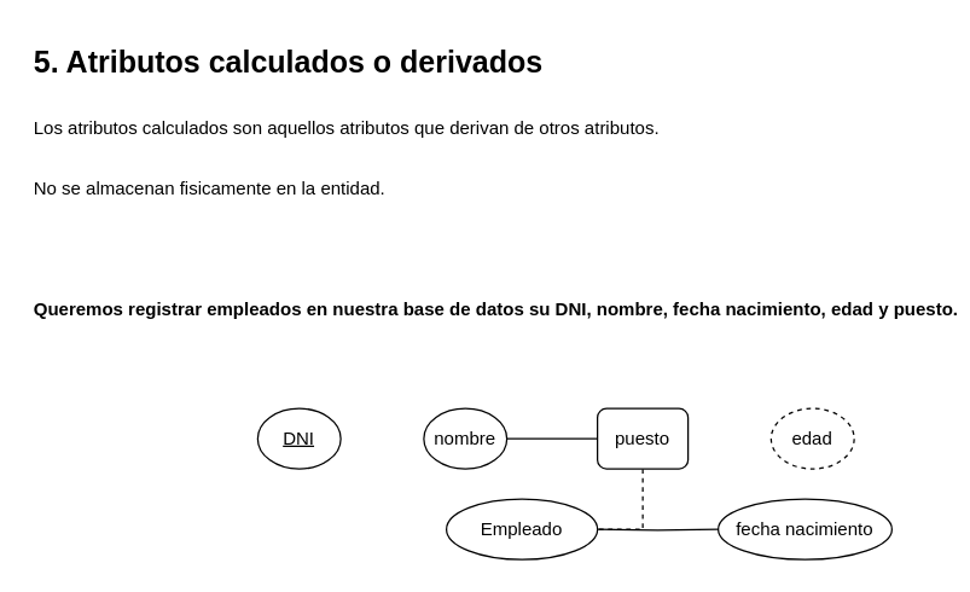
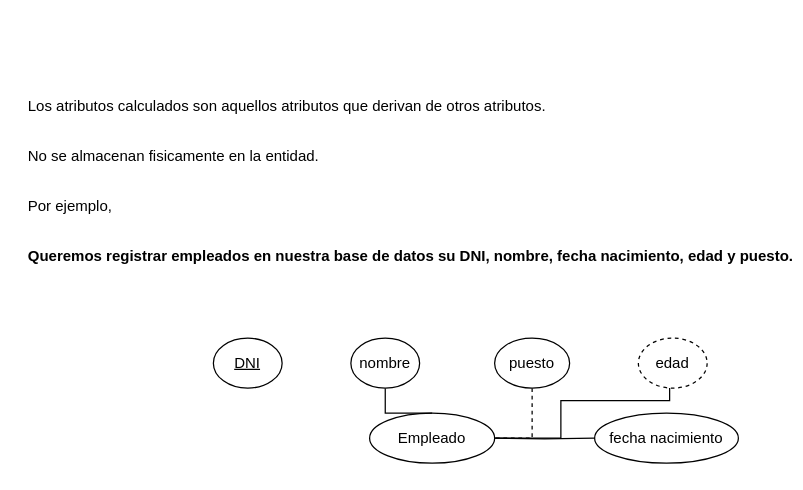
  <mxCell id="0" />
  <mxCell id="1" parent="0" />
- <mxCell id="2" value="&lt;span style=&quot;background-color: initial;&quot;&gt;5. Atributos calculados o derivados&lt;/span&gt;" style="text;html=1;align=left;verticalAlign=middle;resizable=0;points=[];autosize=1;strokeColor=none;fillColor=none;strokeWidth=0;fontSize=20;fontStyle=1" parent="1" vertex="1"><mxGeometry x="20" y="20" width="330" height="40" as="geometry" /></mxCell>
  <mxCell id="3" value="Los atributos calculados son aquellos atributos que derivan de otros atributos." style="text;html=1;align=left;verticalAlign=middle;resizable=0;points=[];autosize=1;strokeColor=none;fillColor=none;" parent="1" vertex="1"><mxGeometry x="20" y="70" width="440" height="30" as="geometry" /></mxCell>
  <mxCell id="4" value="Queremos registrar empleados en nuestra base de datos su DNI, nombre, fecha nacimiento, edad&lt;span style=&quot;background-color: initial;&quot;&gt;&amp;nbsp;&lt;/span&gt;&lt;span style=&quot;background-color: initial;&quot;&gt;y puesto.&lt;/span&gt;" style="text;html=1;align=left;verticalAlign=middle;resizable=0;points=[];autosize=1;strokeColor=none;fillColor=none;fontStyle=1" parent="1" vertex="1"><mxGeometry x="20" y="190" width="600" height="30" as="geometry" /></mxCell>
+ <mxCell id="5" value="Por ejemplo," style="text;html=1;align=left;verticalAlign=middle;resizable=0;points=[];autosize=1;strokeColor=none;fillColor=none;" parent="1" vertex="1"><mxGeometry x="20" y="150" width="90" height="30" as="geometry" /></mxCell>
  <mxCell id="6" value="Empleado" style="ellipse;whiteSpace=wrap;html=1;align=center;" parent="1" vertex="1"><mxGeometry x="295" y="330" width="100" height="40" as="geometry" /></mxCell>
- <mxCell id="7" style="edgeStyle=orthogonalEdgeStyle;rounded=0;orthogonalLoop=1;jettySize=auto;html=1;endArrow=none;endFill=0;" parent="1" source="8" target="11" edge="1"><mxGeometry relative="1" as="geometry" /></mxCell>
+ <mxCell id="7" style="edgeStyle=orthogonalEdgeStyle;rounded=0;orthogonalLoop=1;jettySize=auto;html=1;endArrow=none;endFill=0;" parent="1" source="8" target="6" edge="1"><mxGeometry relative="1" as="geometry" /></mxCell>
  <mxCell id="8" value="nombre" style="ellipse;whiteSpace=wrap;html=1;align=center;" parent="1" vertex="1"><mxGeometry x="280" y="270" width="55" height="40" as="geometry" /></mxCell>
  <mxCell id="9" value="DNI" style="ellipse;whiteSpace=wrap;html=1;align=center;fontStyle=4;" parent="1" vertex="1"><mxGeometry x="170" y="270" width="55" height="40" as="geometry" /></mxCell>
  <mxCell id="10" style="edgeStyle=orthogonalEdgeStyle;rounded=0;orthogonalLoop=1;jettySize=auto;html=1;entryX=1;entryY=0.5;entryDx=0;entryDy=0;endArrow=none;endFill=0;dashed=1;" parent="1" source="11" target="6" edge="1"><mxGeometry relative="1" as="geometry"><Array as="points"><mxPoint x="425" y="350" /></Array></mxGeometry></mxCell>
- <mxCell id="11" value="puesto" style="whiteSpace=wrap;html=1;align=center;rounded=1;" parent="1" vertex="1"><mxGeometry x="395" y="270" width="60" height="40" as="geometry" /></mxCell>
+ <mxCell id="11" value="puesto" style="ellipse;whiteSpace=wrap;html=1;align=center;" parent="1" vertex="1"><mxGeometry x="395" y="270" width="60" height="40" as="geometry" /></mxCell>
  <mxCell id="12" style="edgeStyle=orthogonalEdgeStyle;rounded=0;orthogonalLoop=1;jettySize=auto;html=1;entryX=1;entryY=0.5;entryDx=0;entryDy=0;endArrow=none;endFill=0;" parent="1" target="6" edge="1"><mxGeometry relative="1" as="geometry"><mxPoint x="475" y="350" as="sourcePoint" /></mxGeometry></mxCell>
  <mxCell id="13" value="fecha nacimiento" style="ellipse;whiteSpace=wrap;html=1;align=center;" parent="1" vertex="1"><mxGeometry x="475" y="330" width="115" height="40" as="geometry" /></mxCell>
+ <mxCell id="14" style="edgeStyle=orthogonalEdgeStyle;rounded=0;orthogonalLoop=1;jettySize=auto;html=1;entryX=1;entryY=0.5;entryDx=0;entryDy=0;endArrow=none;endFill=0;" parent="1" source="15" target="6" edge="1"><mxGeometry relative="1" as="geometry"><Array as="points"><mxPoint x="535" y="320" /><mxPoint x="448" y="320" /><mxPoint x="448" y="350" /></Array></mxGeometry></mxCell>
  <mxCell id="15" value="edad" style="ellipse;whiteSpace=wrap;html=1;align=center;dashed=1;" parent="1" vertex="1"><mxGeometry x="510" y="270" width="55" height="40" as="geometry" /></mxCell>
  <mxCell id="16" value="No se almacenan fisicamente en la entidad." style="text;html=1;align=left;verticalAlign=middle;resizable=0;points=[];autosize=1;strokeColor=none;fillColor=none;" parent="1" vertex="1"><mxGeometry x="20" y="110" width="260" height="30" as="geometry" /></mxCell>
